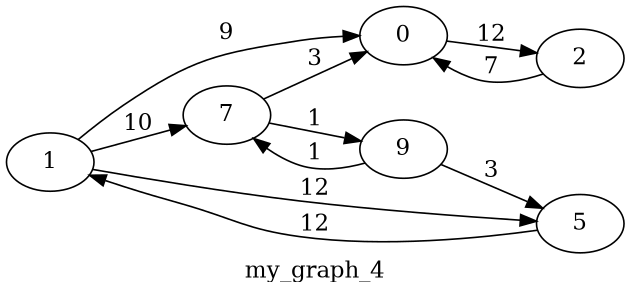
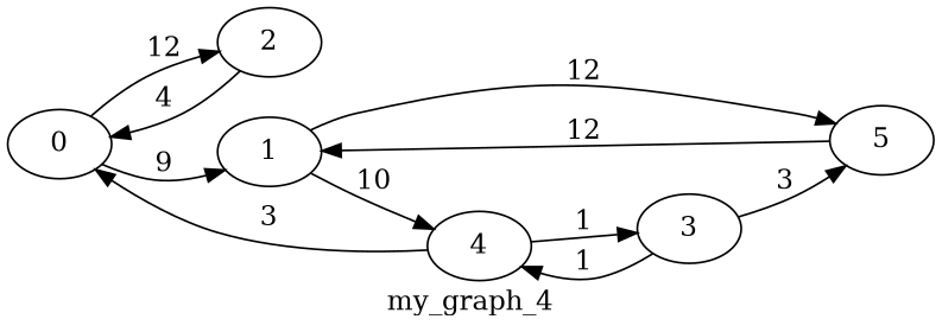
  digraph {
    label=my_graph_4
    rankdir=LR
    0
    2
    1
-   4 [label=7]
+   4
    5
-   3 [label=9]
+   3
    0 -> 2 [label=12]
-   1 -> 0 [label=9]
-   2 -> 0 [label=7]
+   0 -> 1 [label=9]
+   2 -> 0 [label=4]
    1 -> 4 [label=10]
    1 -> 5 [label=12]
    4 -> 0 [label=3]
    4 -> 3 [label=1]
    5 -> 1 [label=12]
    3 -> 4 [label=1]
    3 -> 5 [label=3]
  }
